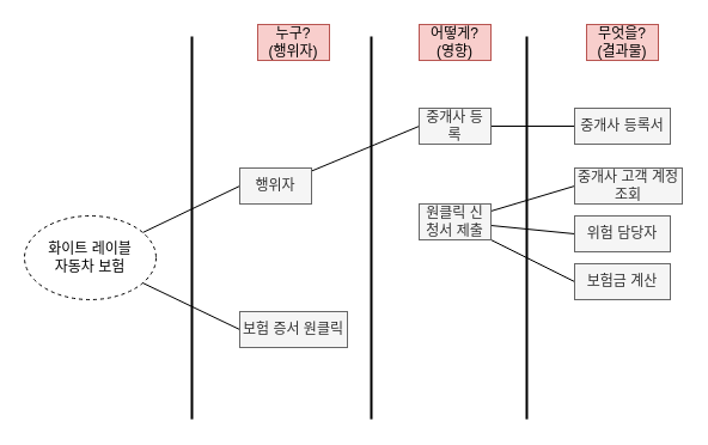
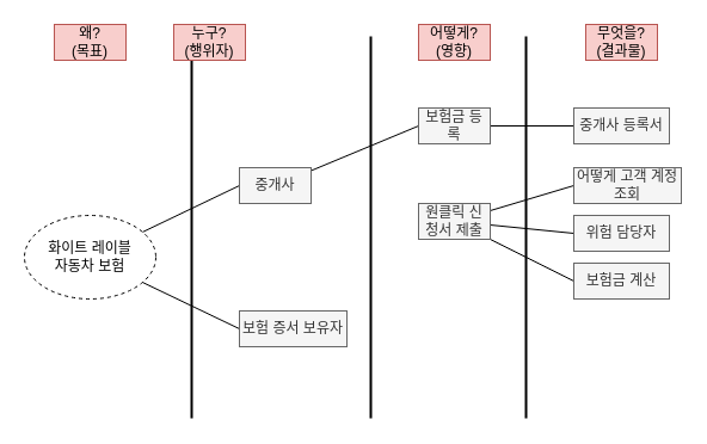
  <mxCell id="0" />
  <mxCell id="1" parent="0" />
  <mxCell id="2" style="rounded=0;orthogonalLoop=1;jettySize=auto;html=1;entryX=0;entryY=0.5;entryDx=0;entryDy=0;endArrow=none;startFill=0;" edge="1" parent="1" source="4" target="6"><mxGeometry relative="1" as="geometry" /></mxCell>
  <mxCell id="3" style="rounded=0;orthogonalLoop=1;jettySize=auto;html=1;entryX=0;entryY=0.5;entryDx=0;entryDy=0;endArrow=none;startFill=0;" edge="1" parent="1" source="4" target="7"><mxGeometry relative="1" as="geometry" /></mxCell>
  <mxCell id="4" value="화이트 레이블&lt;div&gt;자동차 보험&lt;/div&gt;" style="ellipse;whiteSpace=wrap;html=1;dashed=1;" vertex="1" parent="1"><mxGeometry x="20" y="180" width="110" height="70" as="geometry" /></mxCell>
  <mxCell id="5" style="rounded=0;orthogonalLoop=1;jettySize=auto;html=1;entryX=0;entryY=0.5;entryDx=0;entryDy=0;endArrow=none;startFill=0;" edge="1" parent="1" source="6" target="9"><mxGeometry relative="1" as="geometry" /></mxCell>
- <mxCell id="6" value="행위자" style="text;html=1;align=center;verticalAlign=middle;whiteSpace=wrap;rounded=0;fillColor=#f5f5f5;fontColor=#333333;strokeColor=#666666;" vertex="1" parent="1"><mxGeometry x="200" y="140" width="60" height="30" as="geometry" /></mxCell>
- <mxCell id="7" value="보험 증서 원클릭" style="text;html=1;align=center;verticalAlign=middle;whiteSpace=wrap;rounded=0;fillColor=#f5f5f5;fontColor=#333333;strokeColor=#666666;" vertex="1" parent="1"><mxGeometry x="200" y="260" width="90" height="30" as="geometry" /></mxCell>
+ <mxCell id="6" value="중개사" style="text;html=1;align=center;verticalAlign=middle;whiteSpace=wrap;rounded=0;fillColor=#f5f5f5;fontColor=#333333;strokeColor=#666666;" vertex="1" parent="1"><mxGeometry x="200" y="140" width="60" height="30" as="geometry" /></mxCell>
+ <mxCell id="7" value="보험 증서 보유자" style="text;html=1;align=center;verticalAlign=middle;whiteSpace=wrap;rounded=0;fillColor=#f5f5f5;fontColor=#333333;strokeColor=#666666;" vertex="1" parent="1"><mxGeometry x="200" y="260" width="90" height="30" as="geometry" /></mxCell>
  <mxCell id="8" style="rounded=0;orthogonalLoop=1;jettySize=auto;html=1;entryX=0;entryY=0.5;entryDx=0;entryDy=0;endArrow=none;startFill=0;" edge="1" parent="1" source="9" target="14"><mxGeometry relative="1" as="geometry" /></mxCell>
- <mxCell id="9" value="중개사 등록" style="text;html=1;align=center;verticalAlign=middle;whiteSpace=wrap;rounded=0;fillColor=#f5f5f5;fontColor=#333333;strokeColor=#666666;" vertex="1" parent="1"><mxGeometry x="350" y="90" width="60" height="30" as="geometry" /></mxCell>
+ <mxCell id="9" value="보험금 등록" style="text;html=1;align=center;verticalAlign=middle;whiteSpace=wrap;rounded=0;fillColor=#f5f5f5;fontColor=#333333;strokeColor=#666666;" vertex="1" parent="1"><mxGeometry x="350" y="90" width="60" height="30" as="geometry" /></mxCell>
  <mxCell id="10" style="rounded=0;orthogonalLoop=1;jettySize=auto;html=1;entryX=0;entryY=0.5;entryDx=0;entryDy=0;endArrow=none;startFill=0;" edge="1" parent="1" source="13" target="16"><mxGeometry relative="1" as="geometry" /></mxCell>
  <mxCell id="11" style="rounded=0;orthogonalLoop=1;jettySize=auto;html=1;entryX=0;entryY=0.5;entryDx=0;entryDy=0;endArrow=none;startFill=0;" edge="1" parent="1" source="13" target="15"><mxGeometry relative="1" as="geometry" /></mxCell>
  <mxCell id="12" style="rounded=0;orthogonalLoop=1;jettySize=auto;html=1;entryX=0;entryY=0.5;entryDx=0;entryDy=0;endArrow=none;startFill=0;" edge="1" parent="1" source="13" target="17"><mxGeometry relative="1" as="geometry" /></mxCell>
  <mxCell id="13" value="원클릭 신청서 제출" style="text;html=1;align=center;verticalAlign=middle;whiteSpace=wrap;rounded=0;fillColor=#f5f5f5;fontColor=#333333;strokeColor=#666666;" vertex="1" parent="1"><mxGeometry x="350" y="170" width="60" height="30" as="geometry" /></mxCell>
  <mxCell id="14" value="중개사 등록서" style="text;html=1;align=center;verticalAlign=middle;whiteSpace=wrap;rounded=0;fillColor=#f5f5f5;fontColor=#333333;strokeColor=#666666;" vertex="1" parent="1"><mxGeometry x="480" y="90" width="80" height="30" as="geometry" /></mxCell>
- <mxCell id="15" value="중개사 고객 계정&lt;div&gt;조회&lt;/div&gt;" style="text;html=1;align=center;verticalAlign=middle;whiteSpace=wrap;rounded=0;fillColor=#f5f5f5;fontColor=#333333;strokeColor=#666666;" vertex="1" parent="1"><mxGeometry x="480" y="140" width="90" height="30" as="geometry" /></mxCell>
+ <mxCell id="15" value="어떻게 고객 계정&lt;div&gt;조회&lt;/div&gt;" style="text;html=1;align=center;verticalAlign=middle;whiteSpace=wrap;rounded=0;fillColor=#f5f5f5;fontColor=#333333;strokeColor=#666666;" vertex="1" parent="1"><mxGeometry x="480" y="140" width="90" height="30" as="geometry" /></mxCell>
  <mxCell id="16" value="위험 담당자" style="text;html=1;align=center;verticalAlign=middle;whiteSpace=wrap;rounded=0;fillColor=#f5f5f5;fontColor=#333333;strokeColor=#666666;" vertex="1" parent="1"><mxGeometry x="480" y="180" width="80" height="30" as="geometry" /></mxCell>
  <mxCell id="17" value="보험금 계산" style="text;html=1;align=center;verticalAlign=middle;whiteSpace=wrap;rounded=0;fillColor=#f5f5f5;fontColor=#333333;strokeColor=#666666;" vertex="1" parent="1"><mxGeometry x="480" y="220" width="80" height="30" as="geometry" /></mxCell>
  <mxCell id="18" value="" style="endArrow=none;html=1;rounded=0;strokeWidth=2;" edge="1" parent="1"><mxGeometry width="50" height="50" relative="1" as="geometry"><mxPoint x="160" y="350" as="sourcePoint" /><mxPoint x="160" y="30" as="targetPoint" /></mxGeometry></mxCell>
  <mxCell id="19" value="" style="endArrow=none;html=1;rounded=0;strokeWidth=2;" edge="1" parent="1"><mxGeometry width="50" height="50" relative="1" as="geometry"><mxPoint x="310" y="350" as="sourcePoint" /><mxPoint x="310" y="30" as="targetPoint" /></mxGeometry></mxCell>
  <mxCell id="20" value="" style="endArrow=none;html=1;rounded=0;strokeWidth=2;" edge="1" parent="1"><mxGeometry width="50" height="50" relative="1" as="geometry"><mxPoint x="440" y="350" as="sourcePoint" /><mxPoint x="440" y="30" as="targetPoint" /></mxGeometry></mxCell>
- <mxCell id="22" value="누구?&lt;div&gt;(행위자)&lt;/div&gt;" style="text;html=1;align=center;verticalAlign=middle;whiteSpace=wrap;rounded=0;fillColor=#f8cecc;strokeColor=#b85450;" vertex="1" parent="1"><mxGeometry x="215" y="20" width="60" height="30" as="geometry" /></mxCell>
+ <mxCell id="21" value="왜?&lt;div&gt;(목표)&lt;/div&gt;" style="text;html=1;align=center;verticalAlign=middle;whiteSpace=wrap;rounded=0;fillColor=#f8cecc;strokeColor=#b85450;" vertex="1" parent="1"><mxGeometry x="45" y="20" width="60" height="30" as="geometry" /></mxCell>
+ <mxCell id="22" value="누구?&lt;div&gt;(행위자)&lt;/div&gt;" style="text;html=1;align=center;verticalAlign=middle;whiteSpace=wrap;rounded=0;fillColor=#f8cecc;strokeColor=#b85450;" vertex="1" parent="1"><mxGeometry x="145" y="20" width="60" height="30" as="geometry" /></mxCell>
  <mxCell id="23" value="어떻게?&lt;div&gt;(영향)&lt;/div&gt;" style="text;html=1;align=center;verticalAlign=middle;whiteSpace=wrap;rounded=0;fillColor=#f8cecc;strokeColor=#b85450;" vertex="1" parent="1"><mxGeometry x="350" y="20" width="60" height="30" as="geometry" /></mxCell>
  <mxCell id="24" value="무엇을?&lt;div&gt;(결과물)&lt;/div&gt;" style="text;html=1;align=center;verticalAlign=middle;whiteSpace=wrap;rounded=0;fillColor=#f8cecc;strokeColor=#b85450;" vertex="1" parent="1"><mxGeometry x="490" y="20" width="60" height="30" as="geometry" /></mxCell>
